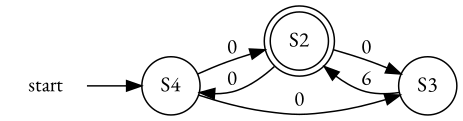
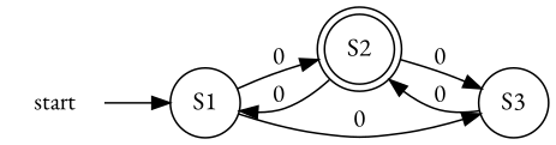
  digraph {
    fontname="EB Garamond"
    rankdir=LR
    node [fontname="EB Garamond" shape=circle]
    edge [fontname="EB Garamond"]
    n1 [label=start shape=plaintext]
-   n2 [label=S4]
+   n2 [label=S1]
    n3 [label=S2 shape=doublecircle]
    n4 [label=S3]
    n1 -> n2
    n2 -> n3 [label=0]
    n2 -> n4 [label=0]
    n3 -> n2 [label=0]
    n3 -> n4 [label=0]
-   n4 -> n3 [label=6]
+   n4 -> n3 [label=0]
  }
